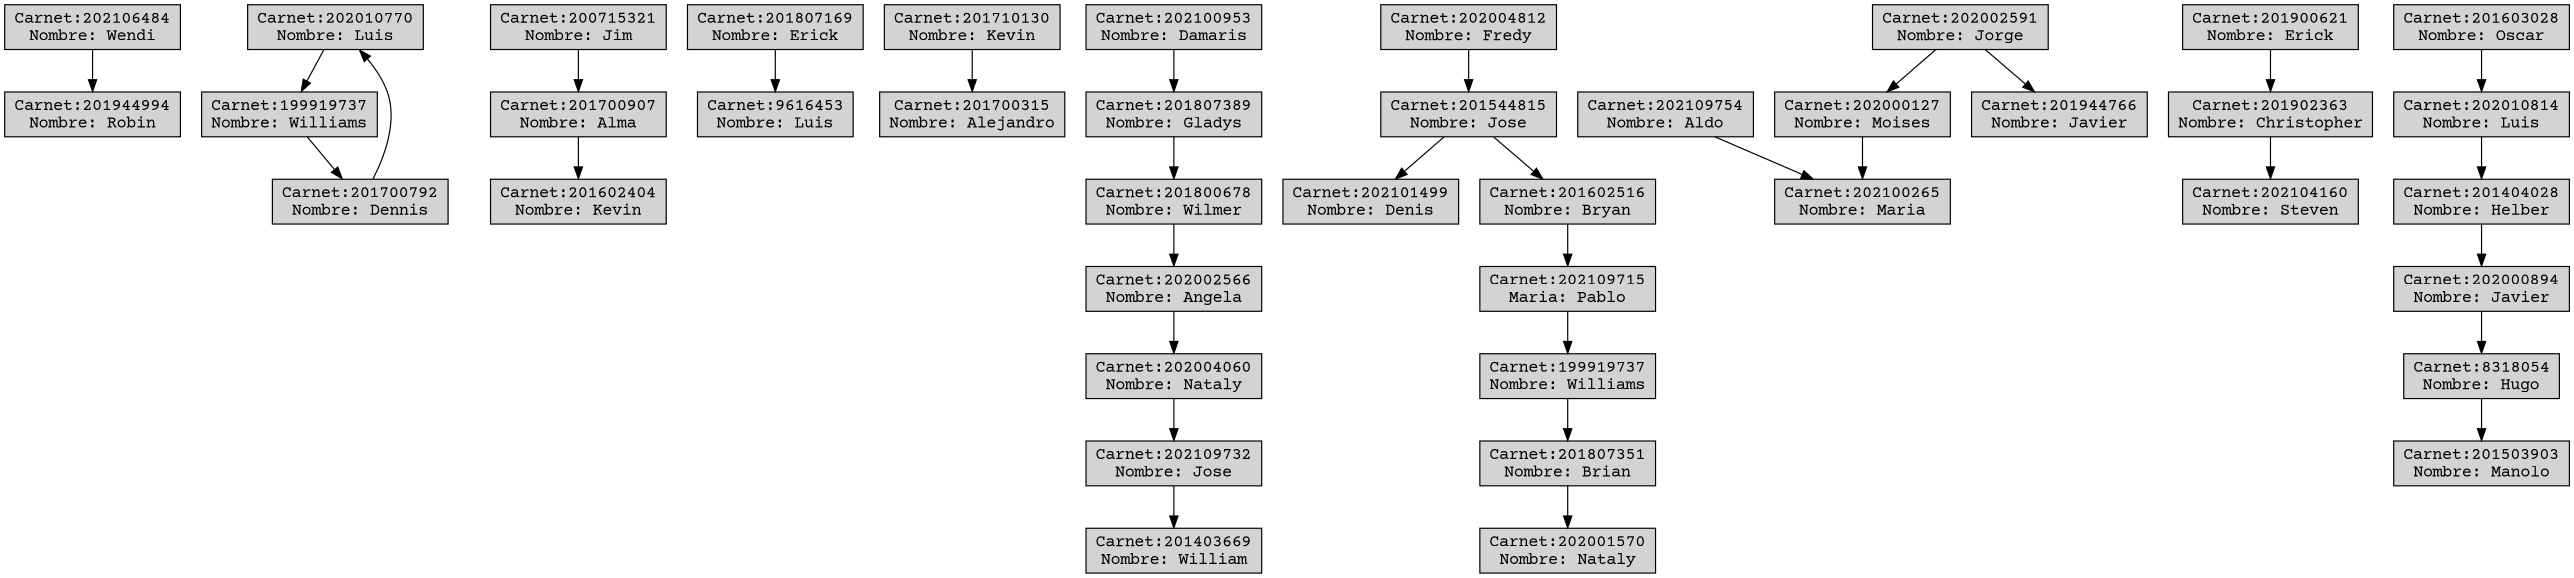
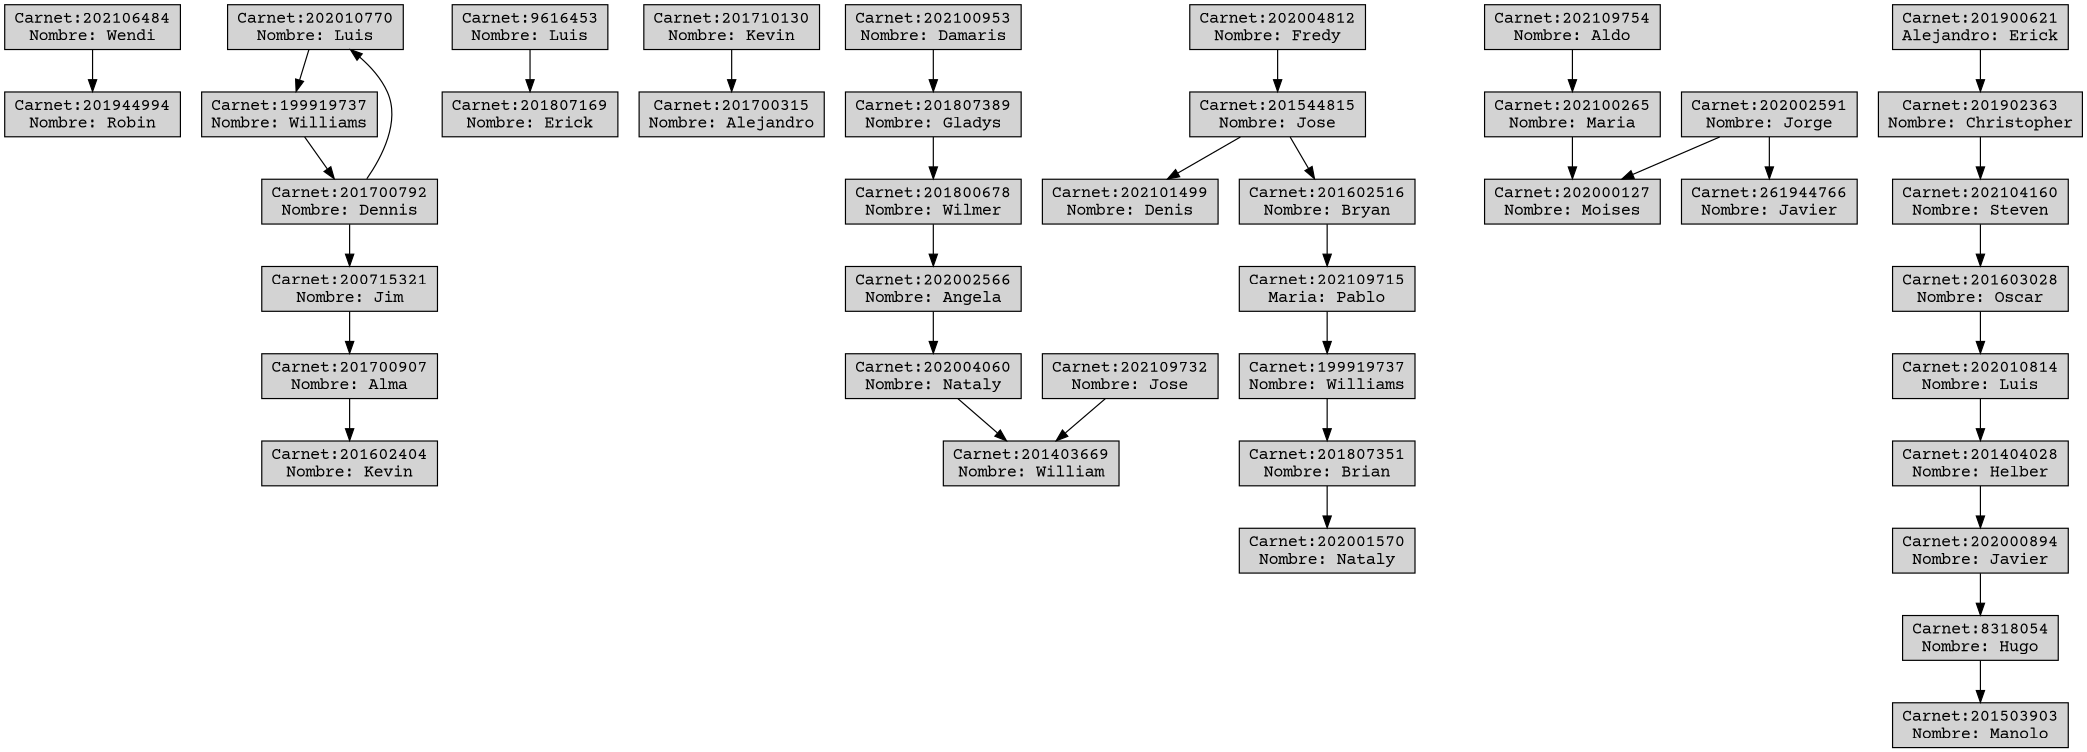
  digraph {
    fontname="Courier Prime"
    rankdir=TB
    node [fontname="Courier Prime" shape=rectangle style=filled]
    edge [fontname="Courier Prime"]
    n1 [label="Carnet:202106484\nNombre: Wendi"]
    n2 [label="Carnet:201944994\nNombre: Robin"]
    n3 [label="Carnet:202010770\nNombre: Luis"]
    n4 [label="Carnet:199919737\nNombre: Williams"]
    n5 [label="Carnet:201700792\nNombre: Dennis"]
    n6 [label="Carnet:200715321\nNombre: Jim"]
    n7 [label="Carnet:201700907\nNombre: Alma"]
    n8 [label="Carnet:201602404\nNombre: Kevin"]
    n9 [label="Carnet:9616453\nNombre: Luis"]
    n10 [label="Carnet:201807169\nNombre: Erick"]
    n11 [label="Carnet:201710130\nNombre: Kevin"]
    n12 [label="Carnet:201700315\nNombre: Alejandro"]
    n13 [label="Carnet:202100953\nNombre: Damaris"]
    n14 [label="Carnet:201807389\nNombre: Gladys"]
    n15 [label="Carnet:201800678\nNombre: Wilmer"]
    n16 [label="Carnet:202002566\nNombre: Angela"]
    n17 [label="Carnet:202004060\nNombre: Nataly"]
    n18 [label="Carnet:202109732\nNombre: Jose"]
    n19 [label="Carnet:201403669\nNombre: William"]
    n20 [label="Carnet:202004812\nNombre: Fredy"]
    n21 [label="Carnet:201544815\nNombre: Jose"]
    n22 [label="Carnet:202101499\nNombre: Denis"]
    n23 [label="Carnet:201602516\nNombre: Bryan"]
    n24 [label="Carnet:202109715\nMaria: Pablo"]
    n25 [label="Carnet:199919737\nNombre: Williams"]
    n26 [label="Carnet:201807351\nNombre: Brian"]
    n27 [label="Carnet:202001570\nNombre: Nataly"]
    n28 [label="Carnet:202109754\nNombre: Aldo"]
    n29 [label="Carnet:202100265\nNombre: Maria"]
    n30 [label="Carnet:202000127\nNombre: Moises"]
    n31 [label="Carnet:202002591\nNombre: Jorge"]
-   n32 [label="Carnet:201944766\nNombre: Javier"]
-   n33 [label="Carnet:201900621\nNombre: Erick"]
+   n32 [label="Carnet:261944766\nNombre: Javier"]
+   n33 [label="Carnet:201900621\nAlejandro: Erick"]
    n34 [label="Carnet:201902363\nNombre: Christopher"]
    n35 [label="Carnet:202104160\nNombre: Steven"]
    n36 [label="Carnet:201603028\nNombre: Oscar"]
    n37 [label="Carnet:202010814\nNombre: Luis"]
    n38 [label="Carnet:201404028\nNombre: Helber"]
    n39 [label="Carnet:202000894\nNombre: Javier"]
    n40 [label="Carnet:8318054\nNombre: Hugo"]
    n41 [label="Carnet:201503903\nNombre: Manolo"]
    n1 -> n2
    n3 -> n4
    n4 -> n5
    n5 -> n3
+   n5 -> n6
    n6 -> n7
    n7 -> n8
-   n10 -> n9
+   n9 -> n10
    n11 -> n12
    n13 -> n14
    n14 -> n15
    n15 -> n16
    n16 -> n17
-   n17 -> n18
+   n17 -> n19
    n18 -> n19
    n20 -> n21
    n21 -> n22
    n21 -> n23
    n23 -> n24
    n24 -> n25
    n25 -> n26
    n26 -> n27
    n28 -> n29
-   n30 -> n29
+   n29 -> n30
    n31 -> n30
    n31 -> n32
    n33 -> n34
    n34 -> n35
+   n35 -> n36
    n36 -> n37
    n37 -> n38
    n38 -> n39
    n39 -> n40
    n40 -> n41
  }
